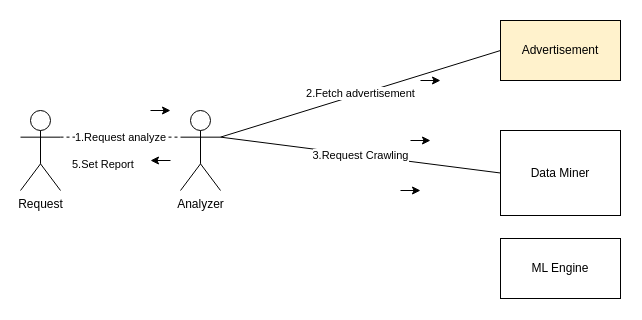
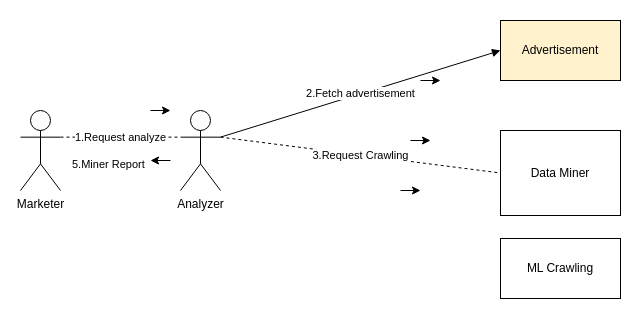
  <mxCell id="0" />
  <mxCell id="1" parent="0" />
- <mxCell id="2" value="&lt;div&gt;Request&lt;/div&gt;" style="shape=umlActor;verticalLabelPosition=bottom;labelBackgroundColor=#ffffff;verticalAlign=top;html=1;outlineConnect=0;" vertex="1" parent="1"><mxGeometry x="20" y="110" width="40" height="80" as="geometry" /></mxCell>
+ <mxCell id="2" value="&lt;div&gt;Marketer&lt;/div&gt;" style="shape=umlActor;verticalLabelPosition=bottom;labelBackgroundColor=#ffffff;verticalAlign=top;html=1;outlineConnect=0;" vertex="1" parent="1"><mxGeometry x="20" y="110" width="40" height="80" as="geometry" /></mxCell>
  <mxCell id="3" value="&lt;div&gt;Analyzer&lt;/div&gt;" style="shape=umlActor;verticalLabelPosition=bottom;labelBackgroundColor=#ffffff;verticalAlign=top;html=1;outlineConnect=0;" vertex="1" parent="1"><mxGeometry x="180" y="110" width="40" height="80" as="geometry" /></mxCell>
  <mxCell id="4" value="&lt;div&gt;1.Request analyze&lt;/div&gt;" style="endArrow=none;html=1;exitX=1;exitY=0.333;exitDx=0;exitDy=0;exitPerimeter=0;entryX=0;entryY=0.333;entryDx=0;entryDy=0;entryPerimeter=0;dashed=1;" edge="1" parent="1" source="2" target="3"><mxGeometry width="50" height="50" relative="1" as="geometry"><mxPoint x="90" y="130" as="sourcePoint" /><mxPoint x="140" y="80" as="targetPoint" /></mxGeometry></mxCell>
  <mxCell id="5" value="Advertisement" style="rounded=0;whiteSpace=wrap;html=1;fillColor=#fff2cc;" vertex="1" parent="1"><mxGeometry x="500" y="20" width="120" height="60" as="geometry" /></mxCell>
  <mxCell id="6" value="Data Miner" style="rounded=0;whiteSpace=wrap;html=1;" vertex="1" parent="1"><mxGeometry x="500" y="130" width="120" height="85" as="geometry" /></mxCell>
- <mxCell id="7" value="ML Engine" style="rounded=0;whiteSpace=wrap;html=1;" vertex="1" parent="1"><mxGeometry x="500" y="238" width="120" height="60" as="geometry" /></mxCell>
- <mxCell id="8" value="2.Fetch advertisement" style="endArrow=none;html=1;exitX=1;exitY=0.333;exitDx=0;exitDy=0;exitPerimeter=0;entryX=0;entryY=0.5;entryDx=0;entryDy=0;" edge="1" parent="1" source="3" target="5"><mxGeometry width="50" height="50" relative="1" as="geometry"><mxPoint x="230" y="146.667" as="sourcePoint" /><mxPoint x="510" y="-50" as="targetPoint" /></mxGeometry></mxCell>
- <mxCell id="9" value="3.Request Crawling" style="endArrow=none;html=1;entryX=0;entryY=0.5;entryDx=0;entryDy=0;exitX=1;exitY=0.333;exitDx=0;exitDy=0;exitPerimeter=0;" edge="1" parent="1" source="3" target="6"><mxGeometry width="50" height="50" relative="1" as="geometry"><mxPoint x="220" y="140" as="sourcePoint" /><mxPoint x="510" y="60" as="targetPoint" /></mxGeometry></mxCell>
- <mxCell id="10" value="&lt;div&gt;&lt;font style=&quot;font-size: 11px&quot;&gt;5.Set Report&lt;/font&gt;&lt;/div&gt;" style="text;html=1;" vertex="1" parent="1"><mxGeometry x="70" y="150" width="120" height="30" as="geometry" /></mxCell>
+ <mxCell id="7" value="ML Crawling" style="rounded=0;whiteSpace=wrap;html=1;" vertex="1" parent="1"><mxGeometry x="500" y="238" width="120" height="60" as="geometry" /></mxCell>
+ <mxCell id="8" value="2.Fetch advertisement" style="endArrow=block;html=1;exitX=1;exitY=0.333;exitDx=0;exitDy=0;exitPerimeter=0;entryX=0;entryY=0.5;entryDx=0;entryDy=0;" edge="1" parent="1" source="3" target="5"><mxGeometry width="50" height="50" relative="1" as="geometry"><mxPoint x="230" y="146.667" as="sourcePoint" /><mxPoint x="510" y="-50" as="targetPoint" /></mxGeometry></mxCell>
+ <mxCell id="9" value="3.Request Crawling" style="endArrow=none;html=1;entryX=0;entryY=0.5;entryDx=0;entryDy=0;exitX=1;exitY=0.333;exitDx=0;exitDy=0;exitPerimeter=0;dashed=1;" edge="1" parent="1" source="3" target="6"><mxGeometry width="50" height="50" relative="1" as="geometry"><mxPoint x="220" y="140" as="sourcePoint" /><mxPoint x="510" y="60" as="targetPoint" /></mxGeometry></mxCell>
+ <mxCell id="10" value="&lt;div&gt;&lt;font style=&quot;font-size: 11px&quot;&gt;5.Miner Report&lt;/font&gt;&lt;/div&gt;" style="text;html=1;" vertex="1" parent="1"><mxGeometry x="70" y="150" width="120" height="30" as="geometry" /></mxCell>
  <mxCell id="11" value="" style="group" vertex="1" connectable="0" parent="1"><mxGeometry x="50" y="290" width="40" as="geometry" /></mxCell>
  <mxCell id="12" value="" style="ellipse;whiteSpace=wrap;html=1;aspect=fixed;" vertex="1" parent="11"><mxGeometry x="40" as="geometry" /></mxCell>
  <mxCell id="13" value="" style="endArrow=classic;html=1;" edge="1" parent="1"><mxGeometry width="50" height="50" relative="1" as="geometry"><mxPoint x="150" y="110" as="sourcePoint" /><mxPoint x="170" y="110" as="targetPoint" /></mxGeometry></mxCell>
  <mxCell id="14" value="" style="endArrow=classic;html=1;" edge="1" parent="1"><mxGeometry width="50" height="50" relative="1" as="geometry"><mxPoint x="170" y="160" as="sourcePoint" /><mxPoint x="150" y="160" as="targetPoint" /></mxGeometry></mxCell>
  <mxCell id="15" value="" style="endArrow=classic;html=1;" edge="1" parent="1"><mxGeometry width="50" height="50" relative="1" as="geometry"><mxPoint x="400" y="190" as="sourcePoint" /><mxPoint x="420" y="190" as="targetPoint" /></mxGeometry></mxCell>
  <mxCell id="16" value="" style="endArrow=classic;html=1;" edge="1" parent="1"><mxGeometry width="50" height="50" relative="1" as="geometry"><mxPoint x="410" y="140" as="sourcePoint" /><mxPoint x="430" y="140" as="targetPoint" /></mxGeometry></mxCell>
  <mxCell id="17" value="" style="endArrow=classic;html=1;" edge="1" parent="1"><mxGeometry width="50" height="50" relative="1" as="geometry"><mxPoint x="420" y="80" as="sourcePoint" /><mxPoint x="440" y="80" as="targetPoint" /></mxGeometry></mxCell>
